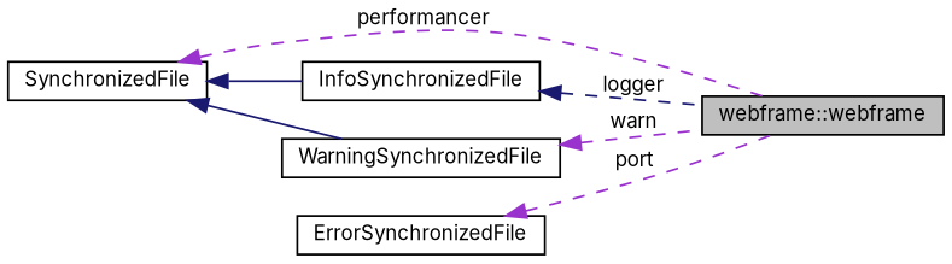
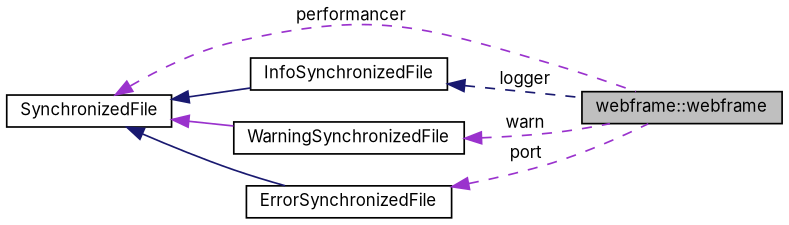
  digraph {
    fontname=Inter
    rankdir=LR
    node [color=black fillcolor=white fontname=Inter fontsize=10 shape=record style=filled]
    edge [color=midnightblue dir=back fontname=Inter fontsize=10 labelfontname=Helvetica labelfontsize=10 style=dashed]
    n1 [fillcolor=grey75 fontcolor=black height=0.2 label="webframe::webframe" width=0.4]
    n2 [height=0.2 label=SynchronizedFile width=0.4]
    n3 [height=0.2 label=InfoSynchronizedFile width=0.4]
    n4 [height=0.2 label=WarningSynchronizedFile width=0.4]
    n5 [height=0.2 label=ErrorSynchronizedFile width=0.4]
    n2 -> n1 [color=darkorchid3 label=" performancer"]
    n2 -> n3 [style=solid]
-   n2 -> n4 [style=solid]
+   n2 -> n4 [color=darkorchid3 style=solid]
+   n2 -> n5 [style=solid]
    n3 -> n1 [label=" logger"]
    n4 -> n1 [color=darkorchid3 label=" warn"]
    n5 -> n1 [color=darkorchid3 label=" port"]
  }
